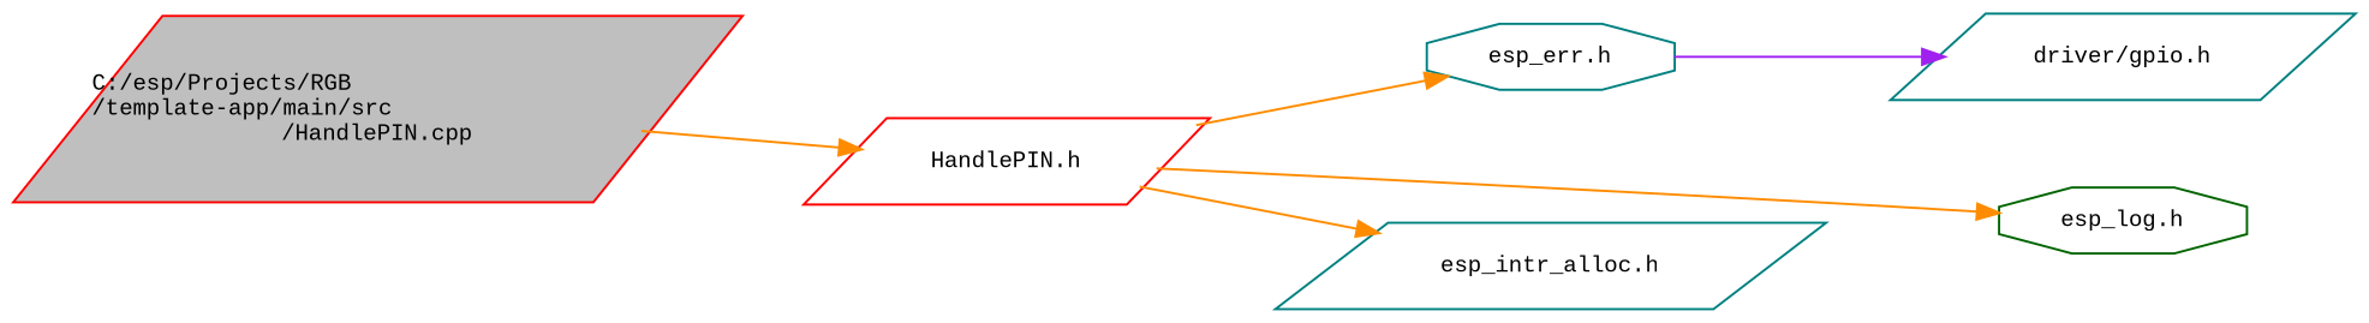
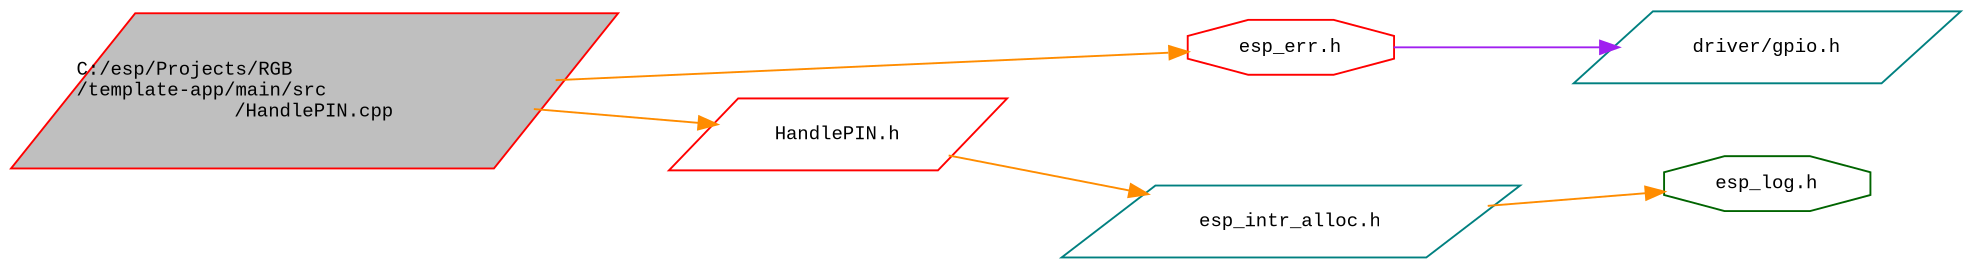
  digraph {
    fontname="Liberation Mono"
    rankdir=LR
    node [color=red fillcolor=white fontname="Liberation Mono" fontsize=10 shape=parallelogram style=filled]
    edge [color=darkorange fontname="Liberation Mono" fontsize=10 labelfontname=Helvetica labelfontsize=10 style=solid]
    n1 [fillcolor=grey75 fontcolor=black height=0.2 label="C:/esp/Projects/RGB\l/template-app/main/src\l/HandlePIN.cpp" width=0.4]
    n2 [height=0.2 label="HandlePIN.h" width=0.4]
-   n3 [color=teal height=0.2 label="esp_err.h" shape=octagon width=0.4]
+   n3 [height=0.2 label="esp_err.h" shape=octagon width=0.4]
    n4 [color=darkgreen height=0.2 label="esp_log.h" shape=octagon width=0.4]
    n5 [color=teal height=0.2 label="esp_intr_alloc.h" width=0.4]
    n6 [color=teal height=0.2 label="driver/gpio.h" width=0.4]
    n1 -> n2
-   n2 -> n3
-   n2 -> n4
+   n1 -> n3
+   n5 -> n4
    n2 -> n5
    n3 -> n6 [color=purple]
  }
